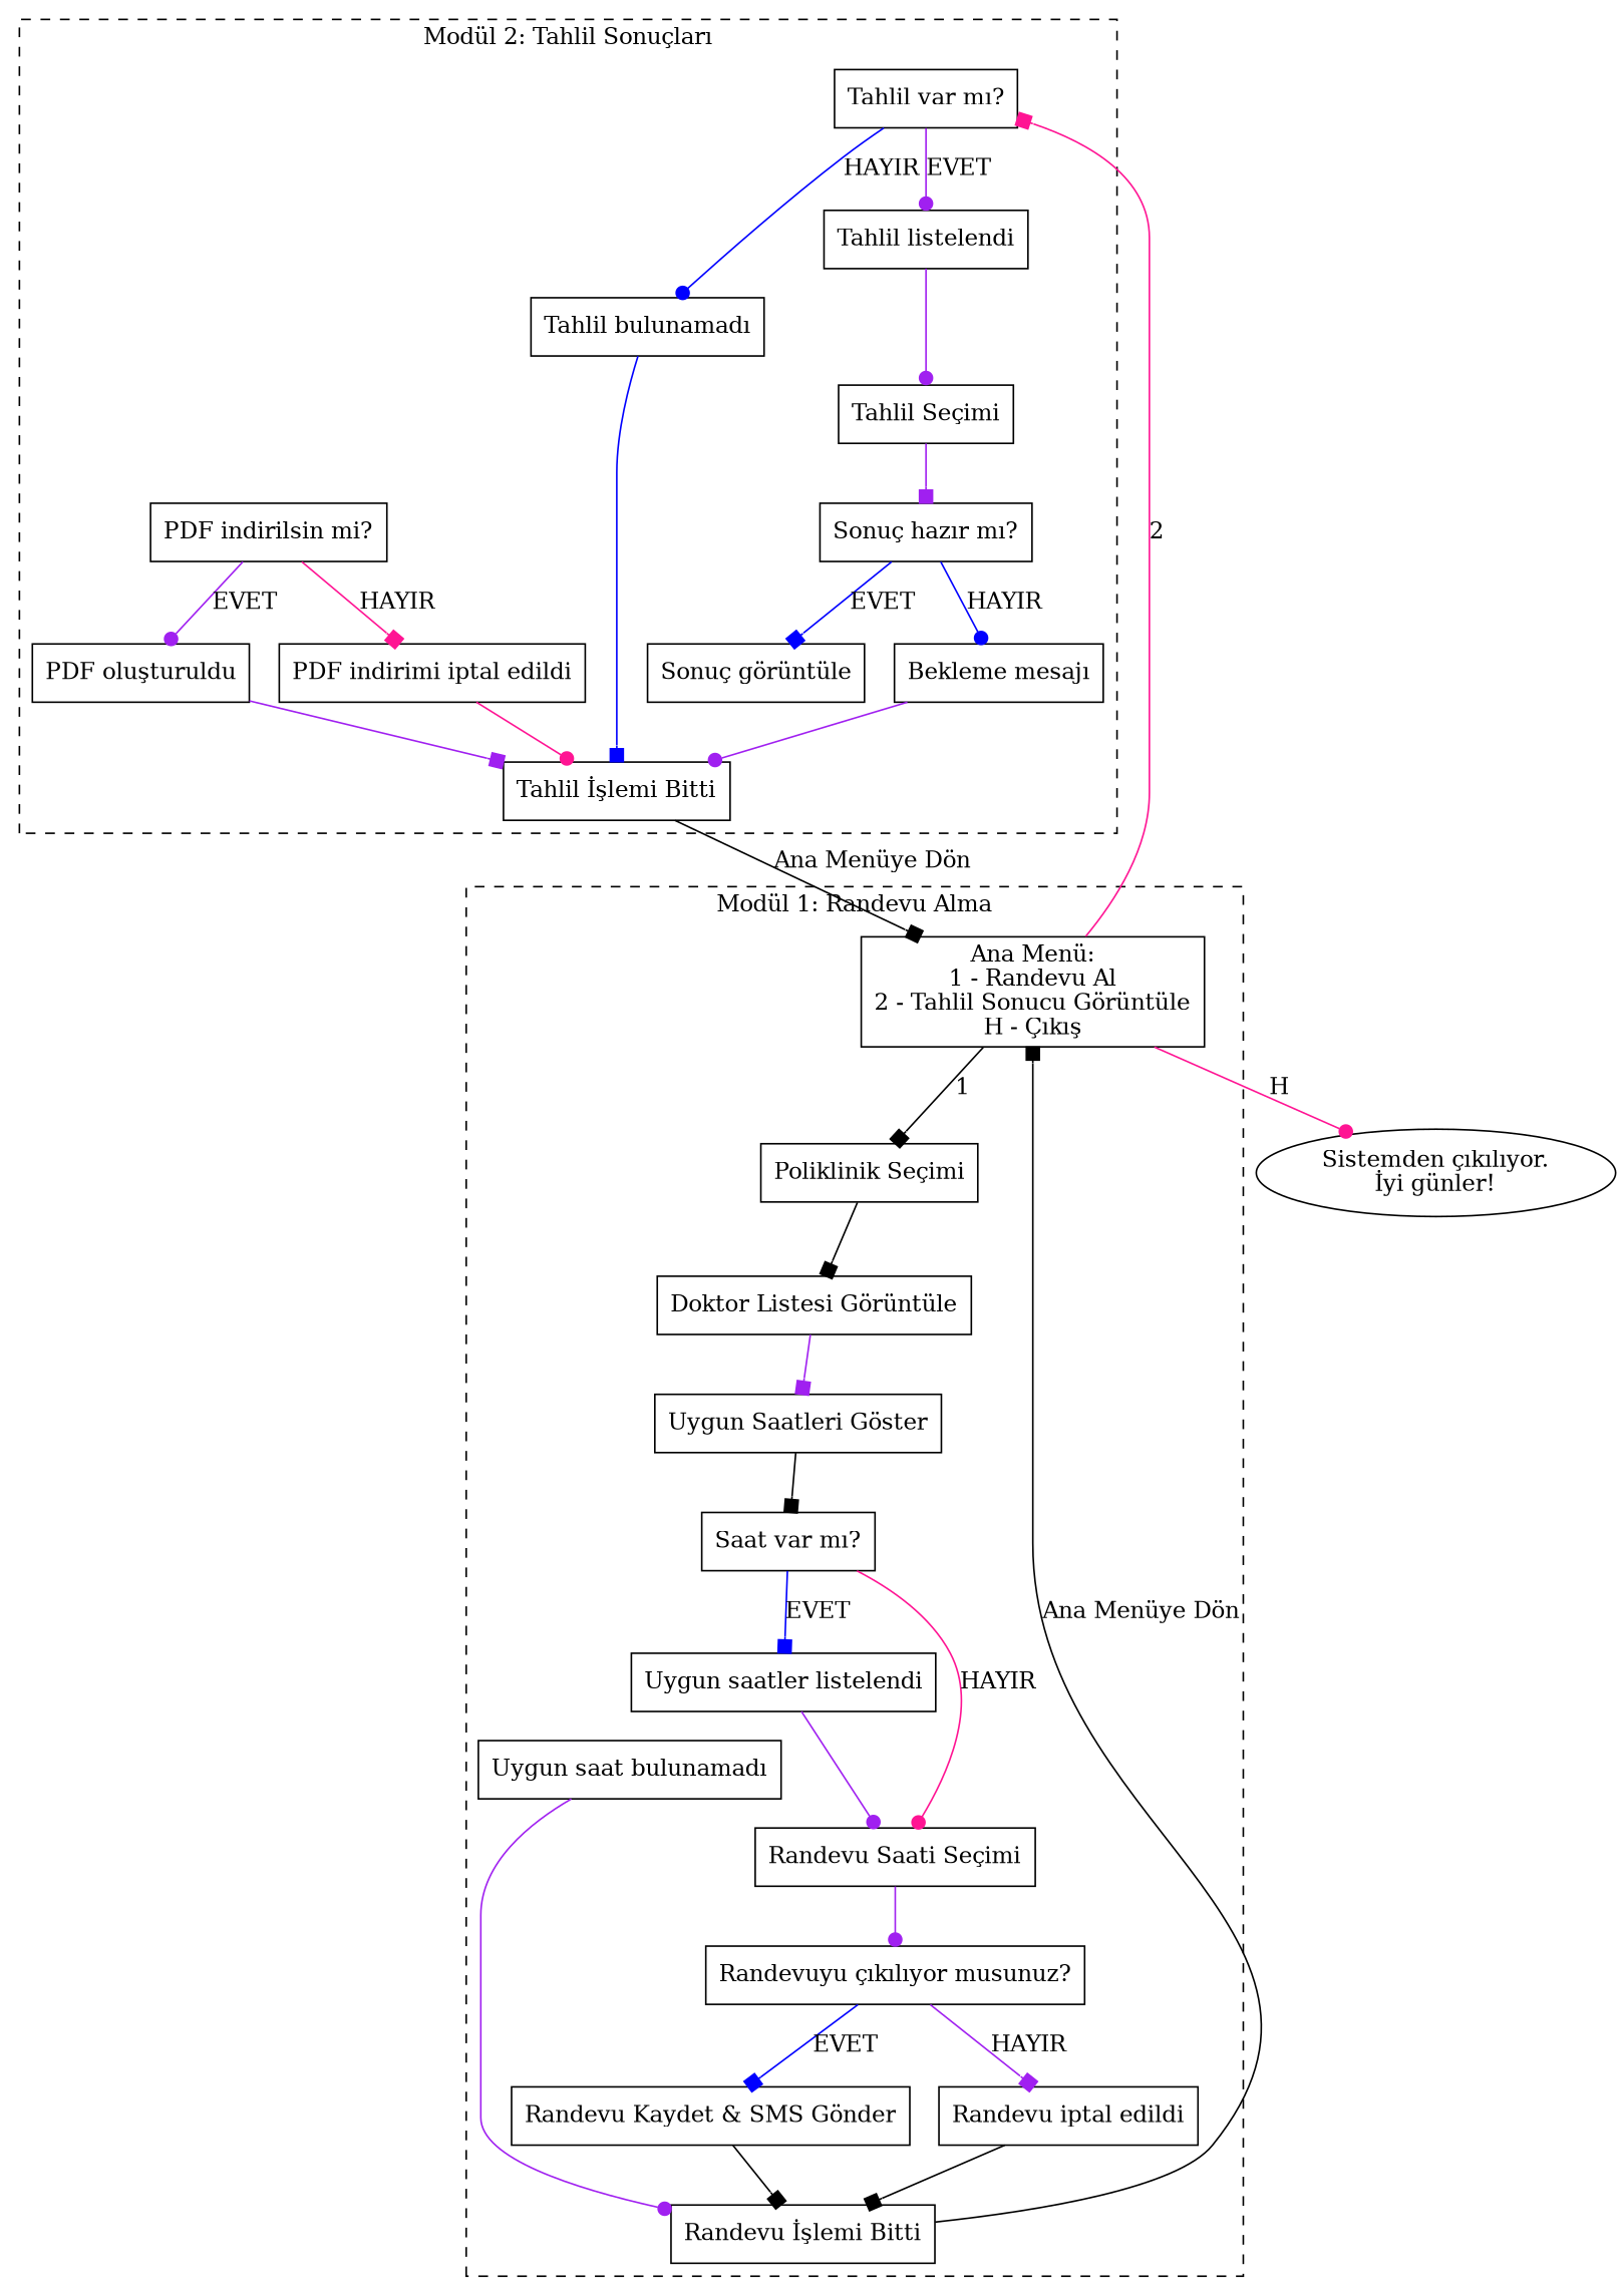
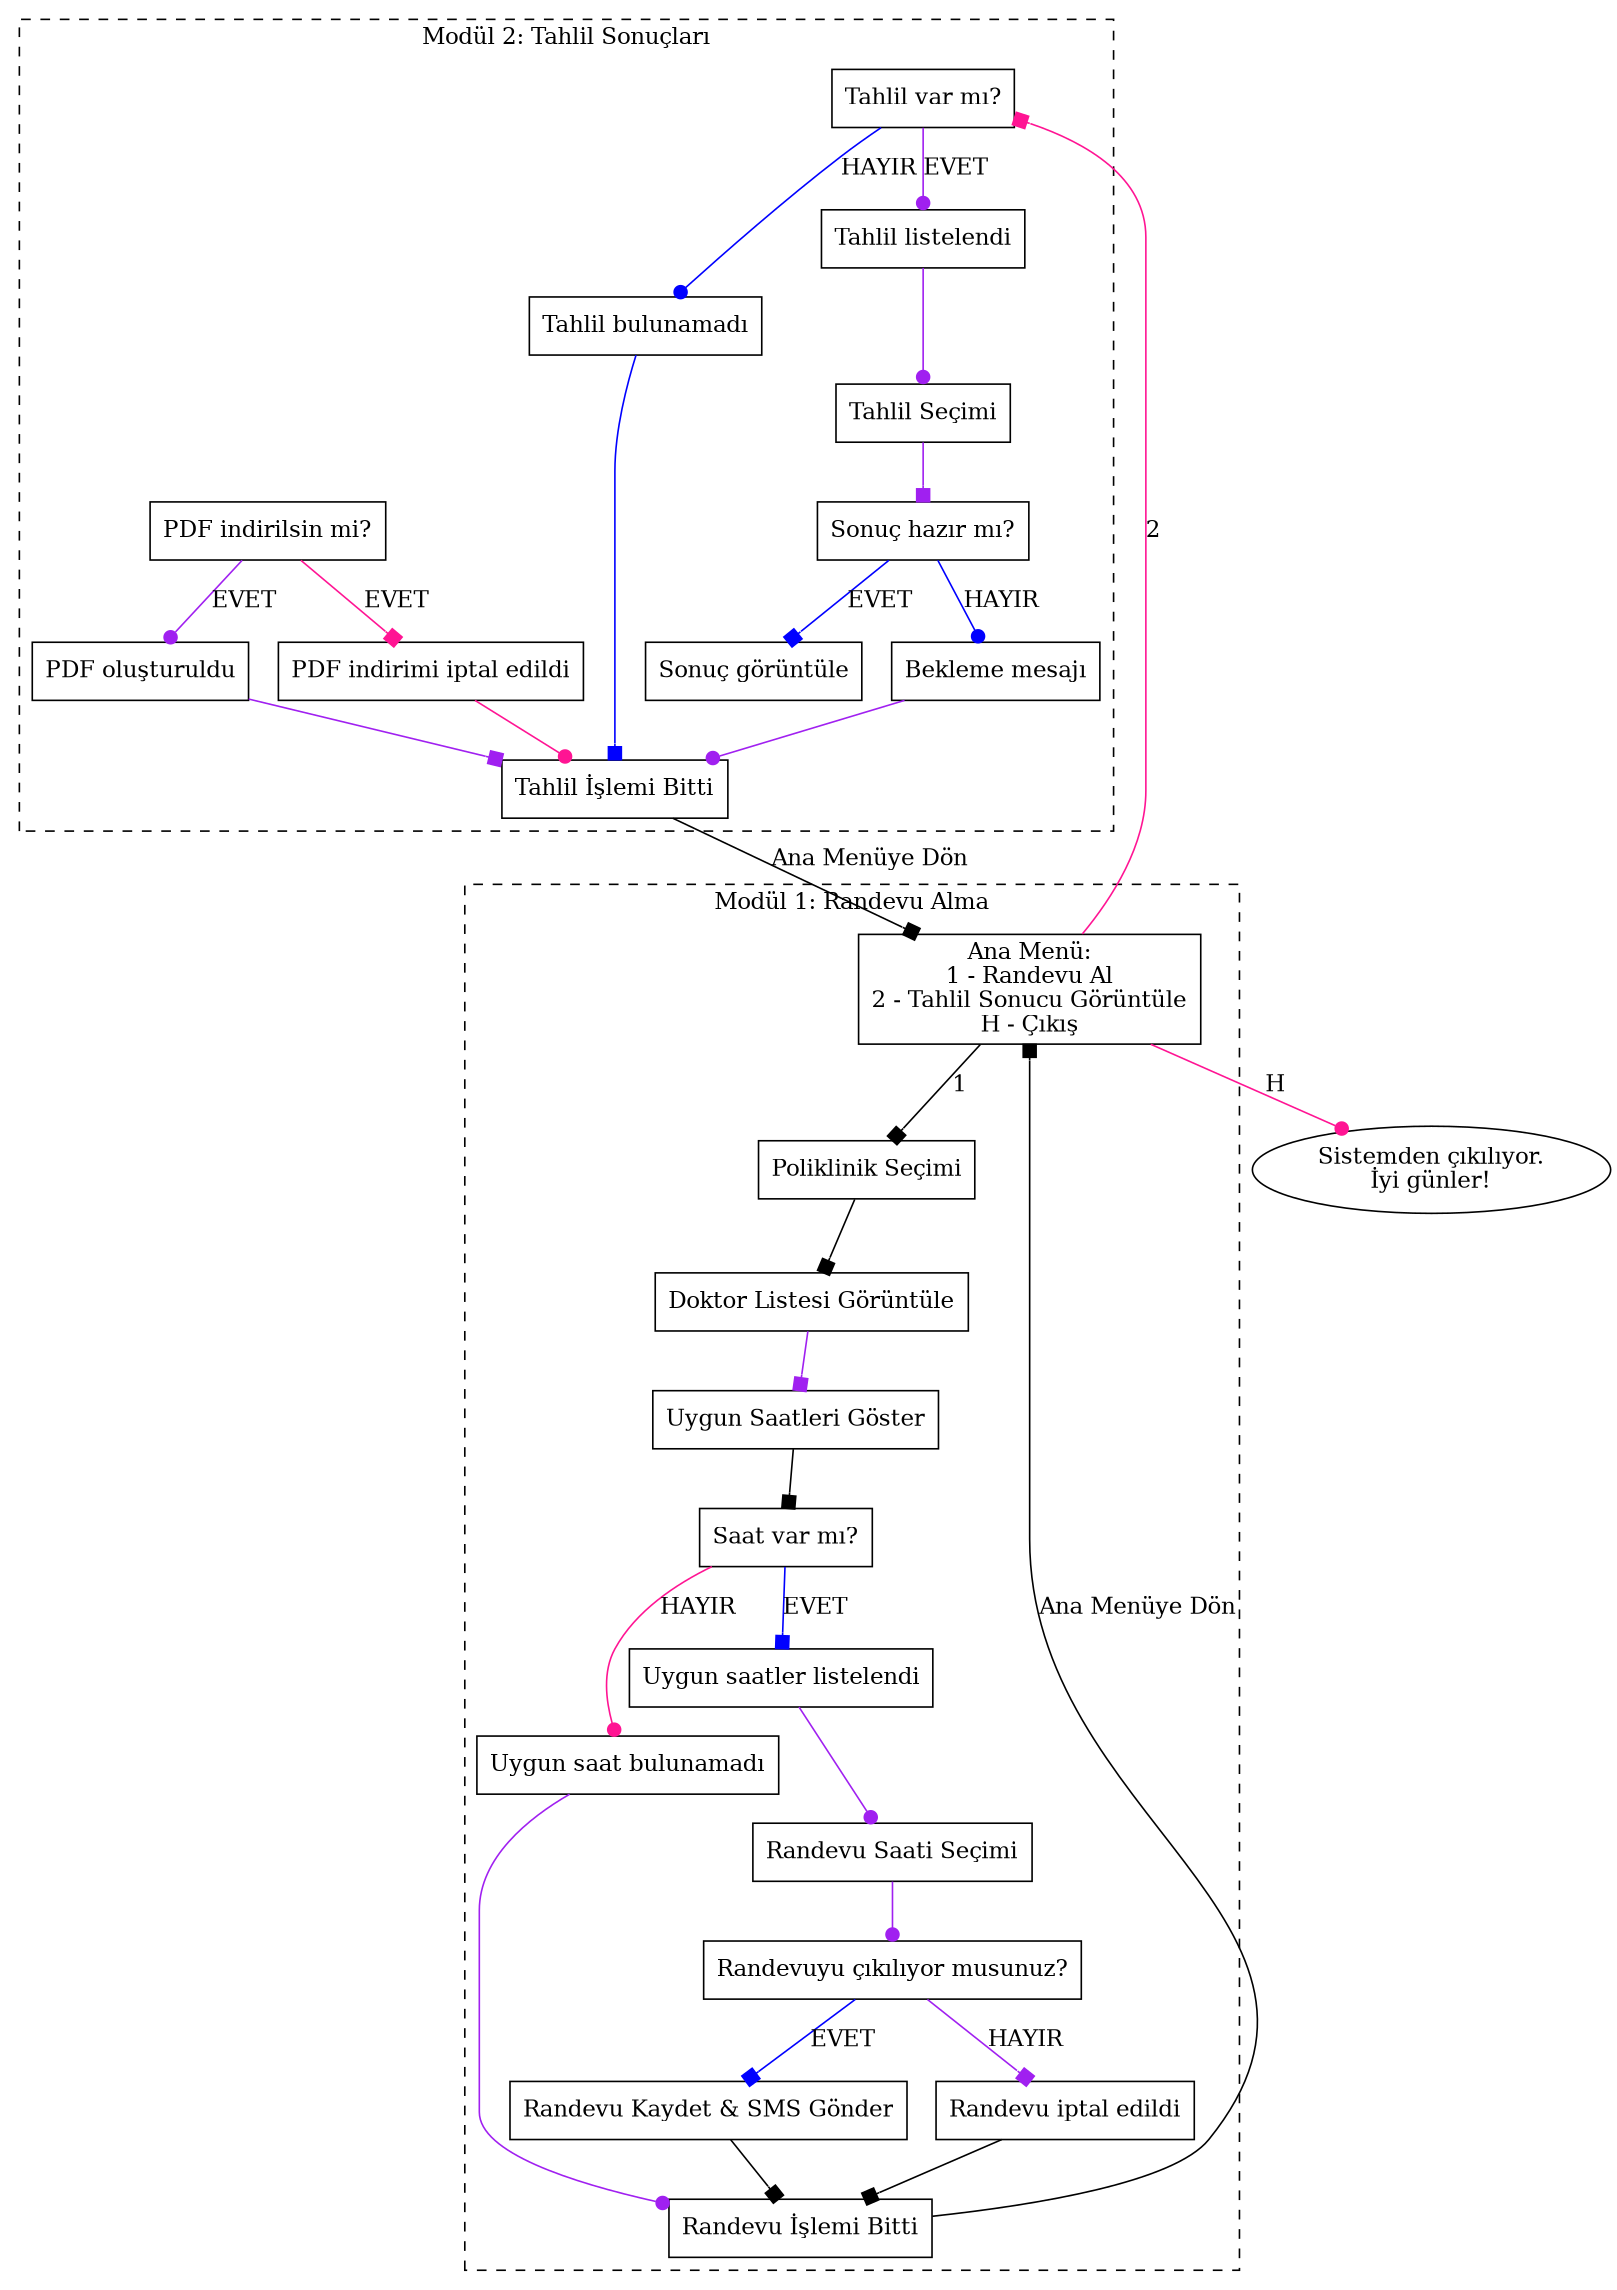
  digraph {
    rankdir=TB
    node [shape=box]
    edge [arrowhead=box color=purple]
    n1 [label="Ana Menü:\n1 - Randevu Al\n2 - Tahlil Sonucu Görüntüle\nH - Çıkış"]
    n2 [label="Poliklinik Seçimi"]
    n3 [label="Doktor Listesi Görüntüle"]
    n4 [label="Uygun Saatleri Göster"]
    n5 [label="Saat var mı?"]
    n6 [label="Uygun saat bulunamadı"]
    n7 [label="Uygun saatler listelendi"]
    n8 [label="Randevu İşlemi Bitti"]
    n9 [label="Randevu Saati Seçimi"]
    n10 [label="Randevuyu çıkılıyor musunuz?"]
    n11 [label="Randevu Kaydet & SMS Gönder"]
    n12 [label="Randevu iptal edildi"]
    n13 [label="Tahlil var mı?"]
    n14 [label="Tahlil bulunamadı"]
    n15 [label="Tahlil listelendi"]
    n16 [label="Tahlil İşlemi Bitti"]
    n17 [label="Tahlil Seçimi"]
    n18 [label="Sonuç hazır mı?"]
    n19 [label="Sonuç görüntüle"]
    n20 [label="Bekleme mesajı"]
    n21 [label="PDF indirilsin mi?"]
    n22 [label="PDF oluşturuldu"]
    n23 [label="PDF indirimi iptal edildi"]
    n24 [label="Sistemden çıkılıyor.\nİyi günler!" shape=oval]
    subgraph cluster_1 {
      label="Modül 1: Randevu Alma"
      style=dashed
      n1
      n2
      n3
      n4
      n5
      n6
      n7
      n8
      n9
      n10
      n11
      n12
    }
    subgraph cluster_2 {
      label="Modül 2: Tahlil Sonuçları"
      style=dashed
      n13
      n14
      n15
      n16
      n17
      n18
      n19
      n20
      n21
      n22
      n23
    }
    n1 -> n2 [color=black label=1]
    n1 -> n13 [color=deeppink label=2]
    n1 -> n24 [arrowhead=dot color=deeppink label=H]
    n2 -> n3 [color=black]
    n3 -> n4
    n4 -> n5 [color=black]
-   n5 -> n9 [arrowhead=dot color=deeppink label=HAYIR]
+   n5 -> n6 [arrowhead=dot color=deeppink label=HAYIR]
    n5 -> n7 [color=blue label=EVET]
    n6 -> n8 [arrowhead=dot]
    n7 -> n9 [arrowhead=dot]
    n8 -> n1 [color=black label="Ana Menüye Dön"]
    n9 -> n10 [arrowhead=dot]
    n10 -> n11 [color=blue label=EVET]
    n10 -> n12 [label=HAYIR]
    n11 -> n8 [color=black]
    n12 -> n8 [color=black]
    n13 -> n14 [arrowhead=dot color=blue label=HAYIR]
    n13 -> n15 [arrowhead=dot label=EVET]
    n14 -> n16 [color=blue]
    n15 -> n17 [arrowhead=dot]
    n16 -> n1 [color=black label="Ana Menüye Dön"]
    n17 -> n18
    n18 -> n19 [color=blue label=EVET]
    n18 -> n20 [arrowhead=dot color=blue label=HAYIR]
    n20 -> n16 [arrowhead=dot]
    n21 -> n22 [arrowhead=dot label=EVET]
-   n21 -> n23 [color=deeppink label=HAYIR]
+   n21 -> n23 [color=deeppink label=EVET]
    n22 -> n16
    n23 -> n16 [arrowhead=dot color=deeppink]
  }
